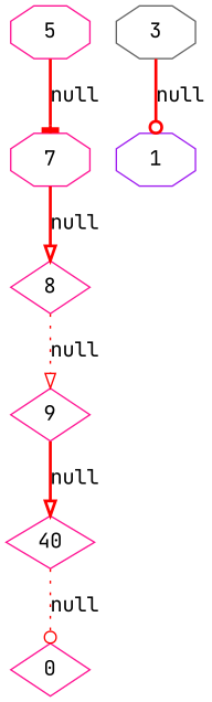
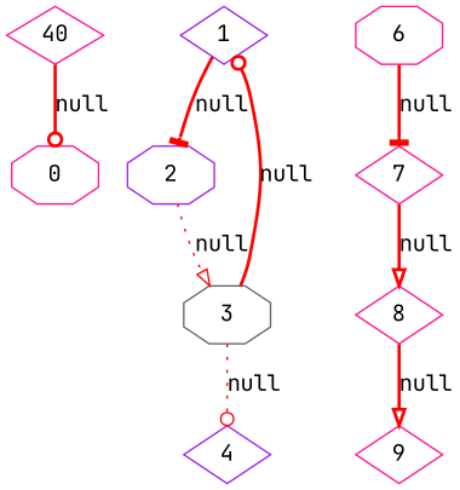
  digraph {
    fontname="JetBrains Mono"
    node [color=deeppink fontname="JetBrains Mono" shape=diamond]
    edge [arrowhead=onormal color=red fontname="JetBrains Mono" style=bold]
-   n1 [label=0]
-   n2 [color=purple label=1 shape=octagon]
+   n1 [label=0 shape=octagon]
+   n2 [color=purple label=1]
+   n3 [color=purple label=2 shape=octagon]
    n4 [color=gray40 label=3 shape=octagon]
-   n6 [label=5 shape=octagon]
-   n7 [label=7 shape=octagon]
+   n5 [color=purple label=4]
+   n6 [label=6 shape=octagon]
+   n7 [label=7]
    n8 [label=8]
    n9 [label=9]
    n10 [label=40]
+   n2 -> n3 [arrowhead=tee label=null]
+   n3 -> n4 [label=null style=dotted]
    n4 -> n2 [arrowhead=odot label=null]
+   n4 -> n5 [arrowhead=odot label=null style=dotted]
    n6 -> n7 [arrowhead=tee label=null]
    n7 -> n8 [label=null]
-   n8 -> n9 [label=null style=dotted]
-   n9 -> n10 [label=null]
-   n10 -> n1 [arrowhead=odot label=null style=dotted]
+   n8 -> n9 [label=null]
+   n10 -> n1 [arrowhead=odot label=null]
  }
